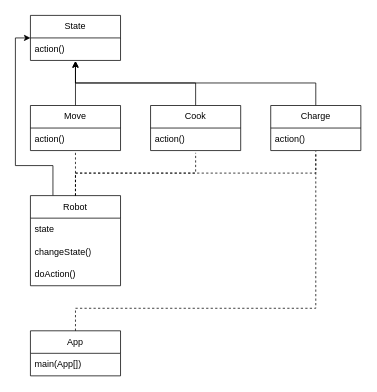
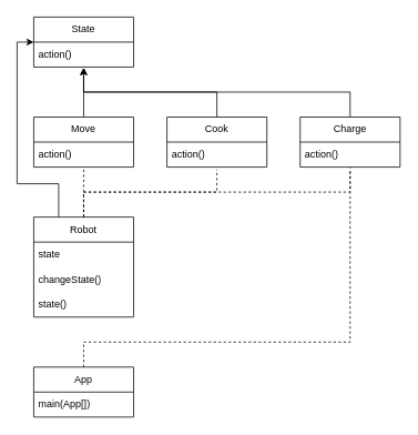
  <mxCell id="0" />
  <mxCell id="1" parent="0" />
  <mxCell id="2" value="State" style="swimlane;fontStyle=0;childLayout=stackLayout;horizontal=1;startSize=30;horizontalStack=0;resizeParent=1;resizeParentMax=0;resizeLast=0;collapsible=1;marginBottom=0;whiteSpace=wrap;html=1;" vertex="1" parent="1"><mxGeometry x="40" y="20" width="120" height="60" as="geometry" /></mxCell>
  <mxCell id="3" value="action()" style="text;strokeColor=none;fillColor=none;align=left;verticalAlign=middle;spacingLeft=4;spacingRight=4;overflow=hidden;points=[[0,0.5],[1,0.5]];portConstraint=eastwest;rotatable=0;whiteSpace=wrap;html=1;" vertex="1" parent="2"><mxGeometry y="30" width="120" height="30" as="geometry" /></mxCell>
  <mxCell id="4" style="edgeStyle=orthogonalEdgeStyle;rounded=0;orthogonalLoop=1;jettySize=auto;html=1;exitX=0.25;exitY=0;exitDx=0;exitDy=0;entryX=0;entryY=0.5;entryDx=0;entryDy=0;" edge="1" parent="1" source="5" target="2"><mxGeometry x="0.032" y="50" relative="1" as="geometry"><Array as="points"><mxPoint x="70" y="220" /><mxPoint x="20" y="220" /><mxPoint x="20" y="50" /></Array><mxPoint as="offset" /></mxGeometry></mxCell>
  <mxCell id="5" value="Robot" style="swimlane;fontStyle=0;childLayout=stackLayout;horizontal=1;startSize=30;horizontalStack=0;resizeParent=1;resizeParentMax=0;resizeLast=0;collapsible=1;marginBottom=0;whiteSpace=wrap;html=1;" vertex="1" parent="1"><mxGeometry x="40" y="260" width="120" height="120" as="geometry" /></mxCell>
  <mxCell id="6" value="state" style="text;strokeColor=none;fillColor=none;align=left;verticalAlign=middle;spacingLeft=4;spacingRight=4;overflow=hidden;points=[[0,0.5],[1,0.5]];portConstraint=eastwest;rotatable=0;whiteSpace=wrap;html=1;" vertex="1" parent="5"><mxGeometry y="30" width="120" height="30" as="geometry" /></mxCell>
  <mxCell id="7" value="changeState()" style="text;strokeColor=none;fillColor=none;align=left;verticalAlign=middle;spacingLeft=4;spacingRight=4;overflow=hidden;points=[[0,0.5],[1,0.5]];portConstraint=eastwest;rotatable=0;whiteSpace=wrap;html=1;" vertex="1" parent="5"><mxGeometry y="60" width="120" height="30" as="geometry" /></mxCell>
- <mxCell id="8" value="doAction()" style="text;strokeColor=none;fillColor=none;align=left;verticalAlign=middle;spacingLeft=4;spacingRight=4;overflow=hidden;points=[[0,0.5],[1,0.5]];portConstraint=eastwest;rotatable=0;whiteSpace=wrap;html=1;" vertex="1" parent="5"><mxGeometry y="90" width="120" height="30" as="geometry" /></mxCell>
+ <mxCell id="8" value="state()" style="text;strokeColor=none;fillColor=none;align=left;verticalAlign=middle;spacingLeft=4;spacingRight=4;overflow=hidden;points=[[0,0.5],[1,0.5]];portConstraint=eastwest;rotatable=0;whiteSpace=wrap;html=1;" vertex="1" parent="5"><mxGeometry y="90" width="120" height="30" as="geometry" /></mxCell>
  <mxCell id="9" style="edgeStyle=orthogonalEdgeStyle;rounded=0;orthogonalLoop=1;jettySize=auto;html=1;exitX=0.5;exitY=0;exitDx=0;exitDy=0;entryX=0.5;entryY=1.033;entryDx=0;entryDy=0;entryPerimeter=0;" edge="1" parent="1" source="10" target="3"><mxGeometry relative="1" as="geometry" /></mxCell>
  <mxCell id="10" value="Move" style="swimlane;fontStyle=0;childLayout=stackLayout;horizontal=1;startSize=30;horizontalStack=0;resizeParent=1;resizeParentMax=0;resizeLast=0;collapsible=1;marginBottom=0;whiteSpace=wrap;html=1;" vertex="1" parent="1"><mxGeometry x="40" y="140" width="120" height="60" as="geometry" /></mxCell>
  <mxCell id="11" value="action()" style="text;strokeColor=none;fillColor=none;align=left;verticalAlign=middle;spacingLeft=4;spacingRight=4;overflow=hidden;points=[[0,0.5],[1,0.5]];portConstraint=eastwest;rotatable=0;whiteSpace=wrap;html=1;" vertex="1" parent="10"><mxGeometry y="30" width="120" height="30" as="geometry" /></mxCell>
  <mxCell id="12" style="edgeStyle=orthogonalEdgeStyle;rounded=0;orthogonalLoop=1;jettySize=auto;html=1;exitX=0.5;exitY=0;exitDx=0;exitDy=0;entryX=0.5;entryY=1.033;entryDx=0;entryDy=0;entryPerimeter=0;" edge="1" parent="1" source="13" target="3"><mxGeometry relative="1" as="geometry" /></mxCell>
  <mxCell id="13" value="Cook" style="swimlane;fontStyle=0;childLayout=stackLayout;horizontal=1;startSize=30;horizontalStack=0;resizeParent=1;resizeParentMax=0;resizeLast=0;collapsible=1;marginBottom=0;whiteSpace=wrap;html=1;" vertex="1" parent="1"><mxGeometry x="200" y="140" width="120" height="60" as="geometry" /></mxCell>
  <mxCell id="14" value="action()" style="text;strokeColor=none;fillColor=none;align=left;verticalAlign=middle;spacingLeft=4;spacingRight=4;overflow=hidden;points=[[0,0.5],[1,0.5]];portConstraint=eastwest;rotatable=0;whiteSpace=wrap;html=1;" vertex="1" parent="13"><mxGeometry y="30" width="120" height="30" as="geometry" /></mxCell>
  <mxCell id="15" style="edgeStyle=orthogonalEdgeStyle;rounded=0;orthogonalLoop=1;jettySize=auto;html=1;exitX=0.5;exitY=0;exitDx=0;exitDy=0;entryX=0.5;entryY=1.033;entryDx=0;entryDy=0;entryPerimeter=0;" edge="1" parent="1" source="16" target="3"><mxGeometry relative="1" as="geometry" /></mxCell>
  <mxCell id="16" value="Charge" style="swimlane;fontStyle=0;childLayout=stackLayout;horizontal=1;startSize=30;horizontalStack=0;resizeParent=1;resizeParentMax=0;resizeLast=0;collapsible=1;marginBottom=0;whiteSpace=wrap;html=1;" vertex="1" parent="1"><mxGeometry x="360" y="140" width="120" height="60" as="geometry" /></mxCell>
  <mxCell id="17" value="action()" style="text;strokeColor=none;fillColor=none;align=left;verticalAlign=middle;spacingLeft=4;spacingRight=4;overflow=hidden;points=[[0,0.5],[1,0.5]];portConstraint=eastwest;rotatable=0;whiteSpace=wrap;html=1;" vertex="1" parent="16"><mxGeometry y="30" width="120" height="30" as="geometry" /></mxCell>
  <mxCell id="18" value="App" style="swimlane;fontStyle=0;childLayout=stackLayout;horizontal=1;startSize=30;horizontalStack=0;resizeParent=1;resizeParentMax=0;resizeLast=0;collapsible=1;marginBottom=0;whiteSpace=wrap;html=1;" vertex="1" parent="1"><mxGeometry x="40" y="440" width="120" height="60" as="geometry" /></mxCell>
  <mxCell id="19" value="main(App[])" style="text;strokeColor=none;fillColor=none;align=left;verticalAlign=middle;spacingLeft=4;spacingRight=4;overflow=hidden;points=[[0,0.5],[1,0.5]];portConstraint=eastwest;rotatable=0;whiteSpace=wrap;html=1;" vertex="1" parent="18"><mxGeometry y="30" width="120" height="30" as="geometry" /></mxCell>
  <mxCell id="20" value="" style="endArrow=none;dashed=1;html=1;rounded=0;exitX=0.5;exitY=0;exitDx=0;exitDy=0;entryX=0.5;entryY=1.033;entryDx=0;entryDy=0;entryPerimeter=0;" edge="1" parent="1" source="5" target="11"><mxGeometry width="50" height="50" relative="1" as="geometry"><mxPoint x="110" y="320" as="sourcePoint" /><mxPoint x="160" y="270" as="targetPoint" /></mxGeometry></mxCell>
  <mxCell id="21" value="" style="endArrow=none;dashed=1;html=1;rounded=0;entryX=0.5;entryY=1.1;entryDx=0;entryDy=0;entryPerimeter=0;" edge="1" parent="1" target="14"><mxGeometry width="50" height="50" relative="1" as="geometry"><mxPoint x="100" y="260" as="sourcePoint" /><mxPoint x="110" y="210.99" as="targetPoint" /><Array as="points"><mxPoint x="100" y="230" /><mxPoint x="260" y="230" /></Array></mxGeometry></mxCell>
  <mxCell id="22" value="" style="endArrow=none;dashed=1;html=1;rounded=0;entryX=0.5;entryY=1.133;entryDx=0;entryDy=0;entryPerimeter=0;exitX=0.5;exitY=0;exitDx=0;exitDy=0;" edge="1" parent="1" source="5" target="17"><mxGeometry width="50" height="50" relative="1" as="geometry"><mxPoint x="110" y="270" as="sourcePoint" /><mxPoint x="270" y="213" as="targetPoint" /><Array as="points"><mxPoint x="100" y="230" /><mxPoint x="420" y="230" /></Array></mxGeometry></mxCell>
  <mxCell id="23" value="" style="endArrow=none;dashed=1;html=1;rounded=0;exitX=0.5;exitY=0;exitDx=0;exitDy=0;entryX=0.5;entryY=1.033;entryDx=0;entryDy=0;entryPerimeter=0;" edge="1" parent="1" source="18" target="17"><mxGeometry width="50" height="50" relative="1" as="geometry"><mxPoint x="110" y="270" as="sourcePoint" /><mxPoint x="430" y="220" as="targetPoint" /><Array as="points"><mxPoint x="100" y="410" /><mxPoint x="420" y="410" /></Array></mxGeometry></mxCell>
